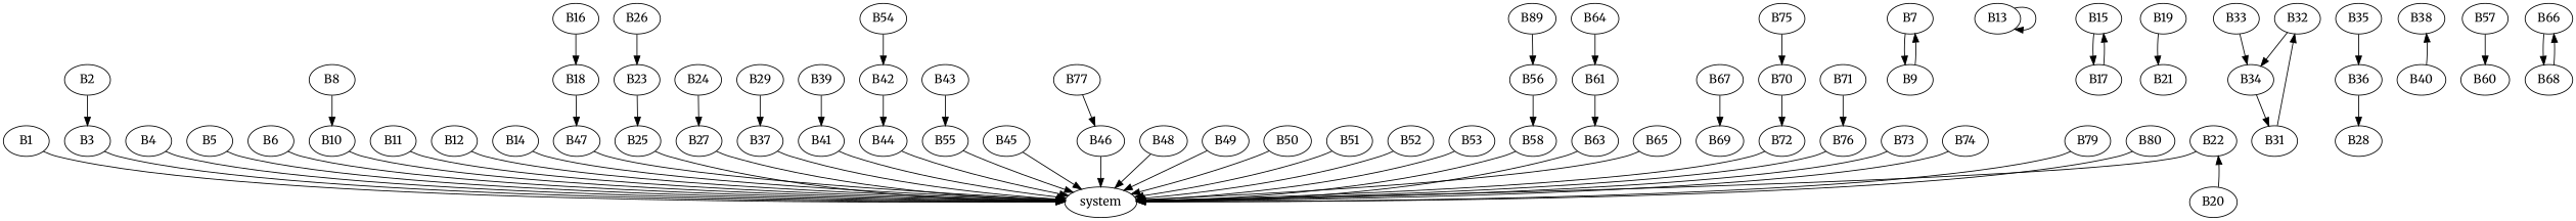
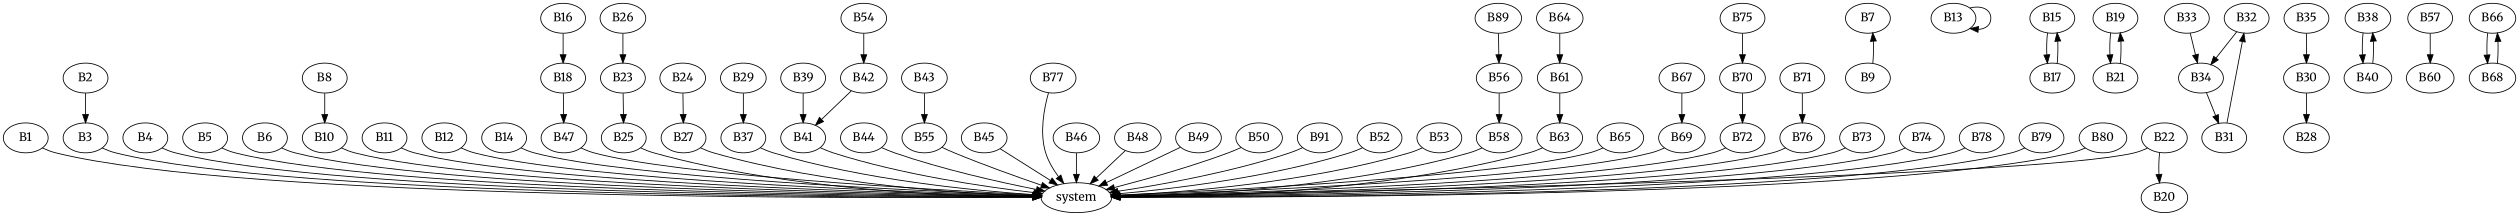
  digraph {
    fontname=Merriweather
    node [fontname=Merriweather]
    edge [fontname=Merriweather]
    B1
    system
    B2
    B3
    B4
    B5
    B6
    B7
    B9
    B8
    B10
    B11
    B12
    B13
    B14
    B15
    B17
    B16
    B18
    B47
    B19
    B21
    B20
    B22
    B23
    B25
    B24
    B27
    B26
    B32
    B34
    B29
    B37
    B31
-   B36
+   B36 [label=B30]
    B28
    B33
    B35
    B38
    B40
    B39
    B41
    B42
    B44
    B43
    B55
    B45
    B46
    B48
    B49
    B50
-   B51
+   B51 [label=B91]
    B52
    B53
    B54
    B56
    B58
    B57
    B60
    n60 [label=B89]
    B61
    B63
    B65
    B64
    B66
    B68
    B67
    B69
    B70
    B72
    B71
    B76
    B73
    B74
    B75
    B77
+   B78
    B79
    B80
    B1 -> system
    B2 -> B3
    B3 -> system
    B4 -> system
    B5 -> system
    B6 -> system
-   B7 -> B9
    B9 -> B7
    B8 -> B10
    B10 -> system
    B11 -> system
    B12 -> system
    B13 -> B13
    B14 -> system
    B15 -> B17
    B17 -> B15
    B16 -> B18
    B18 -> B47
    B47 -> system
    B19 -> B21
-   B20 -> B22
+   B21 -> B19
+   B22 -> B20
    B22 -> system
    B23 -> B25
    B25 -> system
    B24 -> B27
    B27 -> system
    B26 -> B23
    B32 -> B34
    B34 -> B31
    B29 -> B37
    B37 -> system
    B31 -> B32
    B36 -> B28
    B33 -> B34
    B35 -> B36
+   B38 -> B40
    B40 -> B38
    B39 -> B41
    B41 -> system
-   B42 -> B44
+   B42 -> B41
    B44 -> system
    B43 -> B55
    B55 -> system
    B45 -> system
    B46 -> system
    B48 -> system
    B49 -> system
    B50 -> system
    B51 -> system
    B52 -> system
    B53 -> system
    B54 -> B42
    B56 -> B58
    B58 -> system
    B57 -> B60
    n60 -> B56
    B61 -> B63
    B63 -> system
    B65 -> system
    B64 -> B61
    B66 -> B68
    B68 -> B66
    B67 -> B69
+   B69 -> system
    B70 -> B72
    B72 -> system
    B71 -> B76
    B76 -> system
    B73 -> system
    B74 -> system
    B75 -> B70
-   B77 -> B46
+   B77 -> system
+   B78 -> system
    B79 -> system
    B80 -> system
  }
